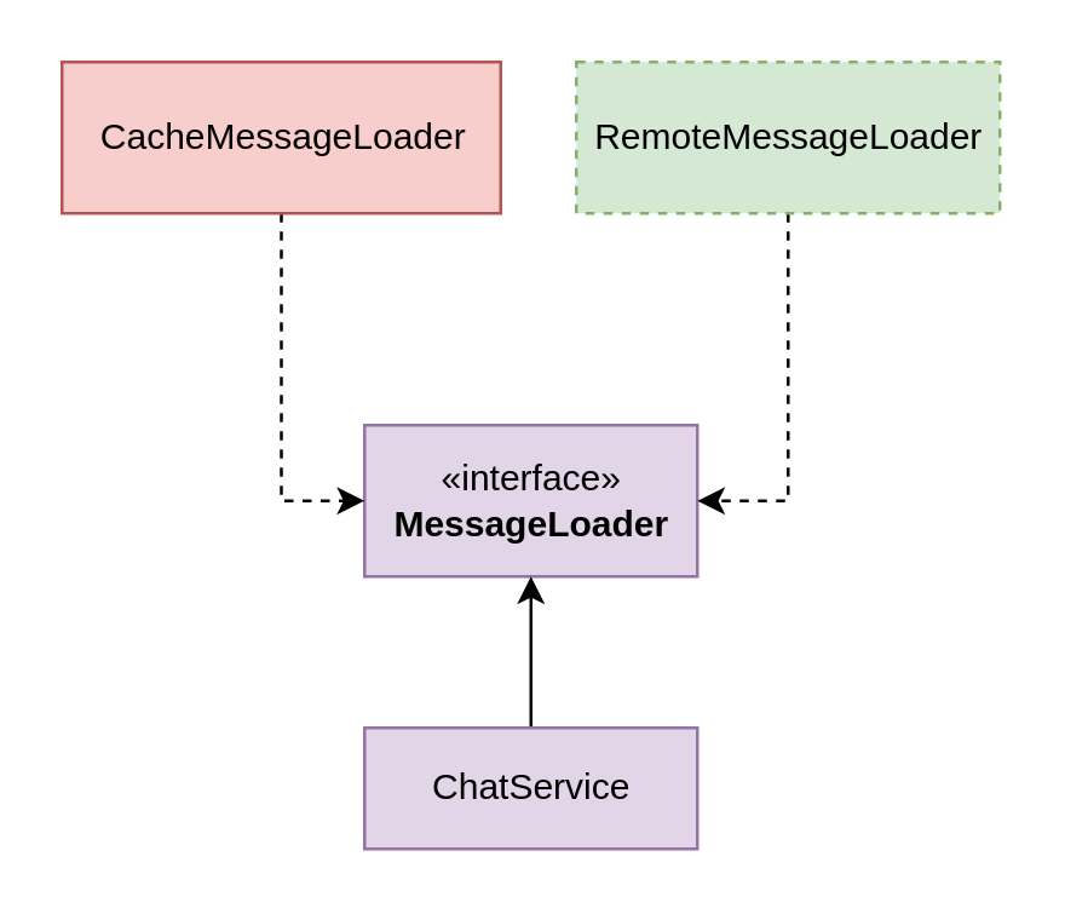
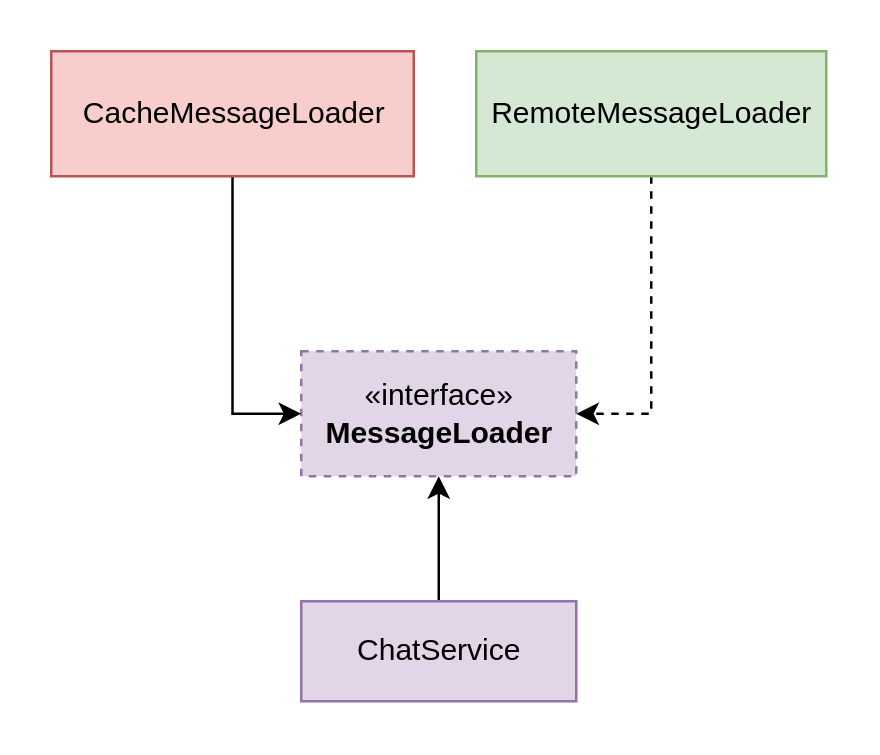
  <mxCell id="0" />
  <mxCell id="1" parent="0" />
- <mxCell id="2" value="«interface»&lt;br&gt;&lt;b&gt;MessageLoader&lt;/b&gt;" style="html=1;fillColor=#e1d5e7;strokeColor=#9673a6;" vertex="1" parent="1"><mxGeometry x="120" y="140" width="110" height="50" as="geometry" /></mxCell>
- <mxCell id="3" value="" style="edgeStyle=orthogonalEdgeStyle;rounded=0;orthogonalLoop=1;jettySize=auto;html=1;dashed=1;" edge="1" parent="1" source="4" target="2"><mxGeometry relative="1" as="geometry"><Array as="points"><mxPoint x="93" y="165" /></Array></mxGeometry></mxCell>
+ <mxCell id="2" value="«interface»&lt;br&gt;&lt;b&gt;MessageLoader&lt;/b&gt;" style="html=1;fillColor=#e1d5e7;strokeColor=#9673a6;dashed=1;" vertex="1" parent="1"><mxGeometry x="120" y="140" width="110" height="50" as="geometry" /></mxCell>
+ <mxCell id="3" value="" style="edgeStyle=orthogonalEdgeStyle;rounded=0;orthogonalLoop=1;jettySize=auto;html=1;dashed=0;" edge="1" parent="1" source="4" target="2"><mxGeometry relative="1" as="geometry"><Array as="points"><mxPoint x="93" y="165" /></Array></mxGeometry></mxCell>
  <mxCell id="4" value="CacheMessageLoader" style="html=1;fillColor=#f8cecc;strokeColor=#b85450;" vertex="1" parent="1"><mxGeometry x="20" y="20" width="145" height="50" as="geometry" /></mxCell>
  <mxCell id="5" value="" style="edgeStyle=orthogonalEdgeStyle;rounded=0;orthogonalLoop=1;jettySize=auto;html=1;dashed=1;" edge="1" parent="1" source="6" target="2"><mxGeometry relative="1" as="geometry"><Array as="points"><mxPoint x="260" y="165" /></Array></mxGeometry></mxCell>
- <mxCell id="6" value="RemoteMessageLoader" style="html=1;fillColor=#d5e8d4;strokeColor=#82b366;dashed=1;" vertex="1" parent="1"><mxGeometry x="190" y="20" width="140" height="50" as="geometry" /></mxCell>
+ <mxCell id="6" value="RemoteMessageLoader" style="html=1;fillColor=#d5e8d4;strokeColor=#82b366;" vertex="1" parent="1"><mxGeometry x="190" y="20" width="140" height="50" as="geometry" /></mxCell>
  <mxCell id="7" value="" style="edgeStyle=orthogonalEdgeStyle;rounded=0;orthogonalLoop=1;jettySize=auto;html=1;" edge="1" parent="1" source="8" target="2"><mxGeometry relative="1" as="geometry" /></mxCell>
  <mxCell id="8" value="ChatService" style="html=1;fillColor=#e1d5e7;strokeColor=#9673a6;" vertex="1" parent="1"><mxGeometry x="120" y="240" width="110" height="40" as="geometry" /></mxCell>
